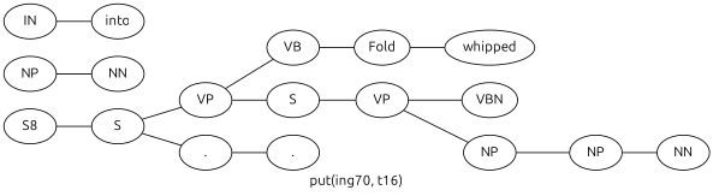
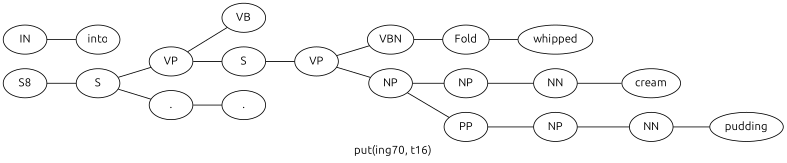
  graph {
    fontname=Ubuntu
    label="put(ing70, t16)"
    rankdir=LR
    node [fontname=Ubuntu]
    edge [fontname=Ubuntu]
    n1 [label=S8]
    n2 [label=S]
    n3 [label=VP]
    n4 [label="."]
    n5 [label=VB]
    n6 [label=S]
    n7 [label="."]
    n8 [label=Fold]
    n9 [label=VP]
    n10 [label=whipped]
    n11 [label=VBN]
    n12 [label=NP]
    n13 [label=NP]
+   n14 [label=PP]
    n15 [label=NN]
    n16 [label=NP]
+   n17 [label=cream]
    n18 [label=IN]
    n19 [label=into]
    n20 [label=NN]
+   n21 [label=pudding]
    n1 -- n2
    n2 -- n3
    n2 -- n4
    n3 -- n5
    n3 -- n6
    n4 -- n7
-   n5 -- n8
+   n11 -- n8
    n6 -- n9
    n8 -- n10
    n9 -- n11
    n9 -- n12
    n12 -- n13
+   n12 -- n14
    n13 -- n15
+   n14 -- n16
+   n15 -- n17
    n16 -- n20
    n18 -- n19
+   n20 -- n21
  }
